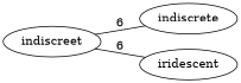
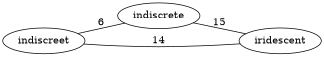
  graph {
    rankdir=LR
    indiscreet
    indiscrete
    iridescent
    indiscreet -- indiscrete [label=6]
-   indiscreet -- iridescent [label=6]
+   indiscreet -- iridescent [label=14]
+   indiscrete -- iridescent [label=15]
  }
